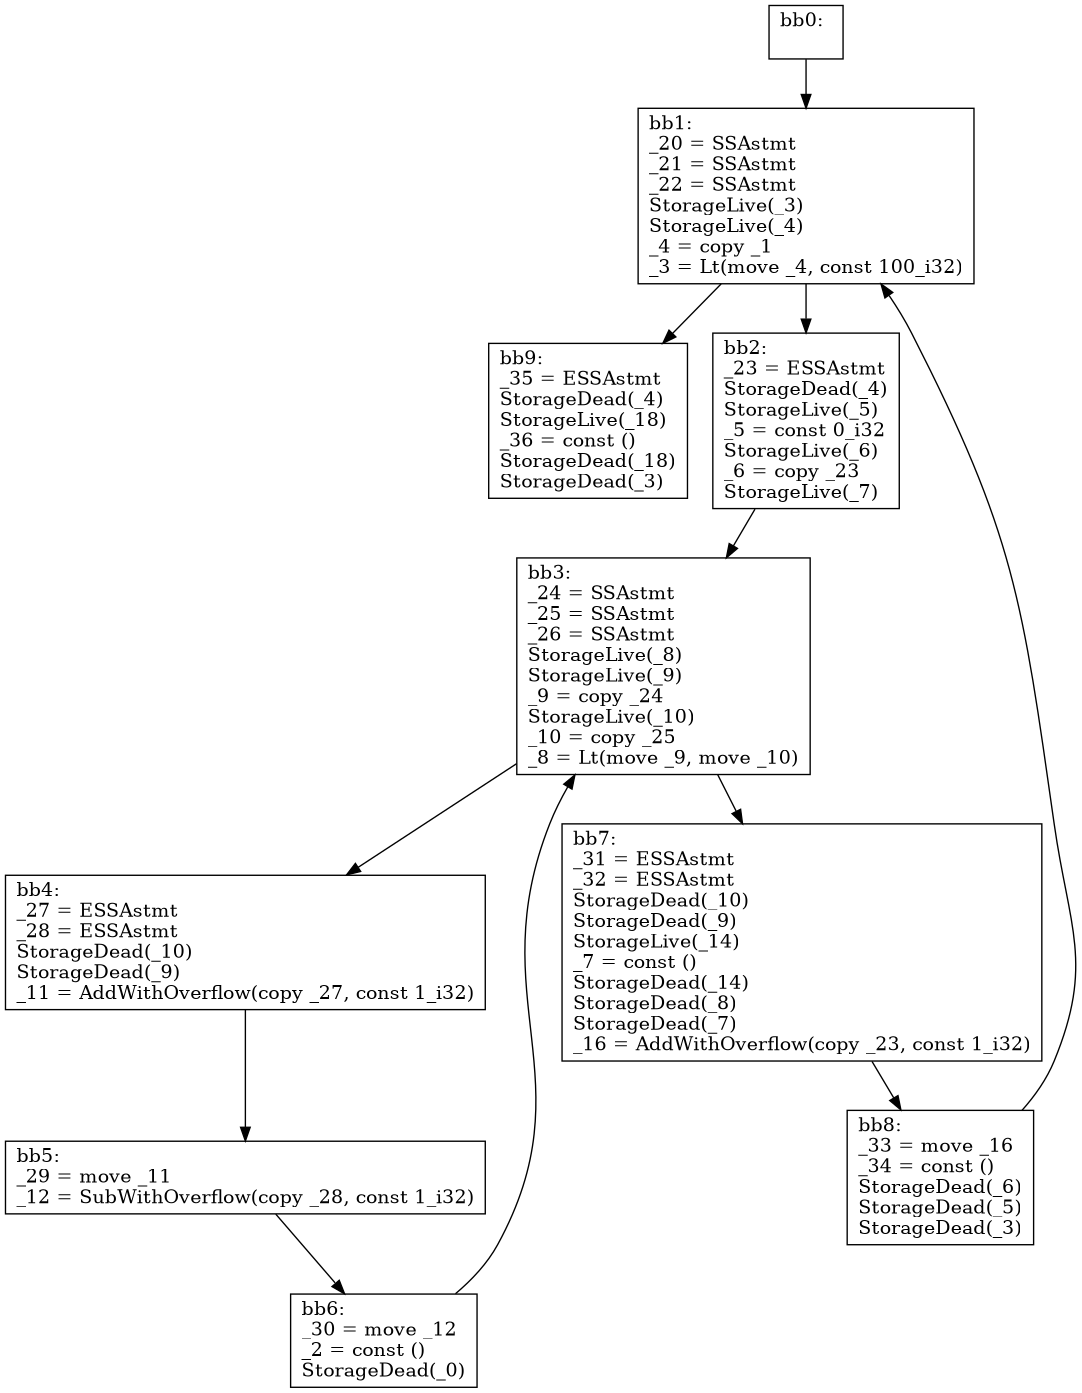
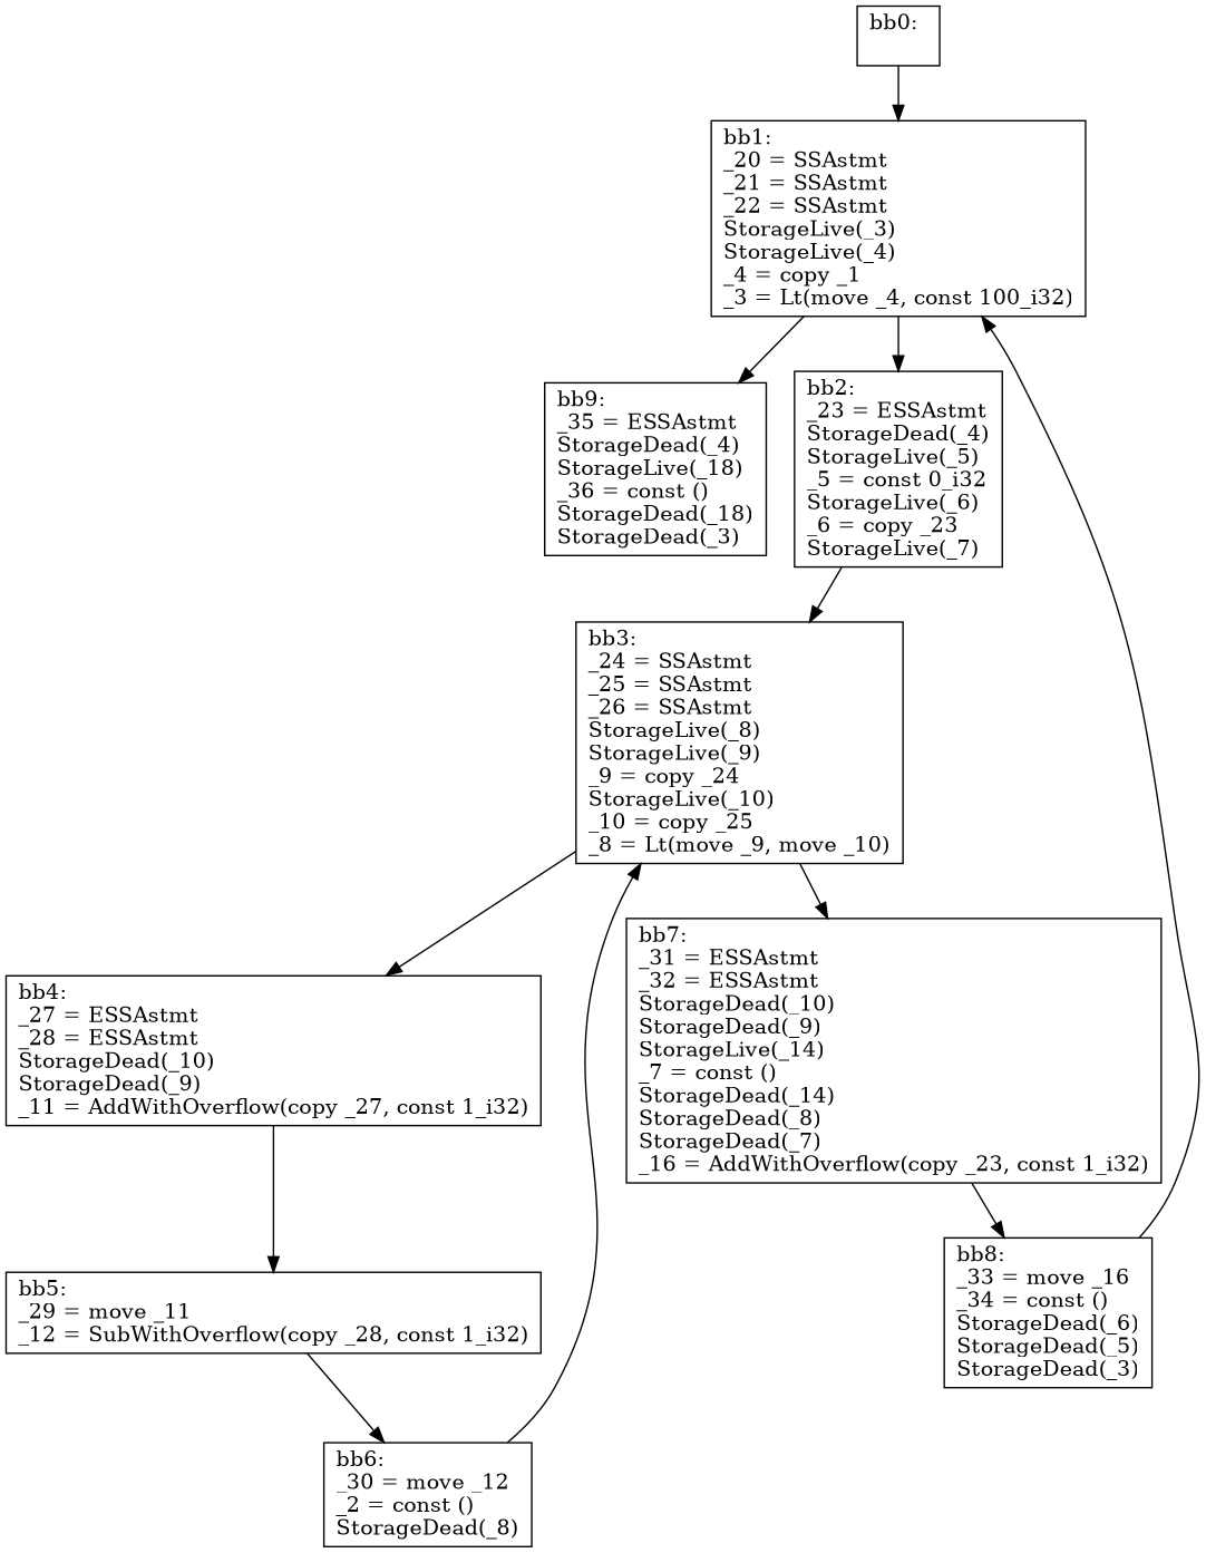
  digraph {
    node [shape=box]
    n1 [label="bb0:\l\l"]
    n2 [label="bb1:\l_20 = SSAstmt\l_21 = SSAstmt\l_22 = SSAstmt\lStorageLive(_3)\lStorageLive(_4)\l_4 = copy _1\l_3 = Lt(move _4, const 100_i32)\l"]
    n3 [label="bb9:\l_35 = ESSAstmt\lStorageDead(_4)\lStorageLive(_18)\l_36 = const ()\lStorageDead(_18)\lStorageDead(_3)\l"]
    n4 [label="bb2:\l_23 = ESSAstmt\lStorageDead(_4)\lStorageLive(_5)\l_5 = const 0_i32\lStorageLive(_6)\l_6 = copy _23\lStorageLive(_7)\l"]
    n5 [label="bb3:\l_24 = SSAstmt\l_25 = SSAstmt\l_26 = SSAstmt\lStorageLive(_8)\lStorageLive(_9)\l_9 = copy _24\lStorageLive(_10)\l_10 = copy _25\l_8 = Lt(move _9, move _10)\l"]
    n6 [label="bb7:\l_31 = ESSAstmt\l_32 = ESSAstmt\lStorageDead(_10)\lStorageDead(_9)\lStorageLive(_14)\l_7 = const ()\lStorageDead(_14)\lStorageDead(_8)\lStorageDead(_7)\l_16 = AddWithOverflow(copy _23, const 1_i32)\l"]
    n7 [label="bb4:\l_27 = ESSAstmt\l_28 = ESSAstmt\lStorageDead(_10)\lStorageDead(_9)\l_11 = AddWithOverflow(copy _27, const 1_i32)\l"]
    n8 [label="bb8:\l_33 = move _16\l_34 = const ()\lStorageDead(_6)\lStorageDead(_5)\lStorageDead(_3)\l"]
    n9 [label="bb5:\l_29 = move _11\l_12 = SubWithOverflow(copy _28, const 1_i32)\l"]
-   n10 [label="bb6:\l_30 = move _12\l_2 = const ()\lStorageDead(_0)\l"]
+   n10 [label="bb6:\l_30 = move _12\l_2 = const ()\lStorageDead(_8)\l"]
    n1 -> n2
    n2 -> n3
    n2 -> n4
    n4 -> n5
    n5 -> n6
    n5 -> n7
    n6 -> n8
    n7 -> n9
    n8 -> n2
    n9 -> n10
    n10 -> n5
  }
